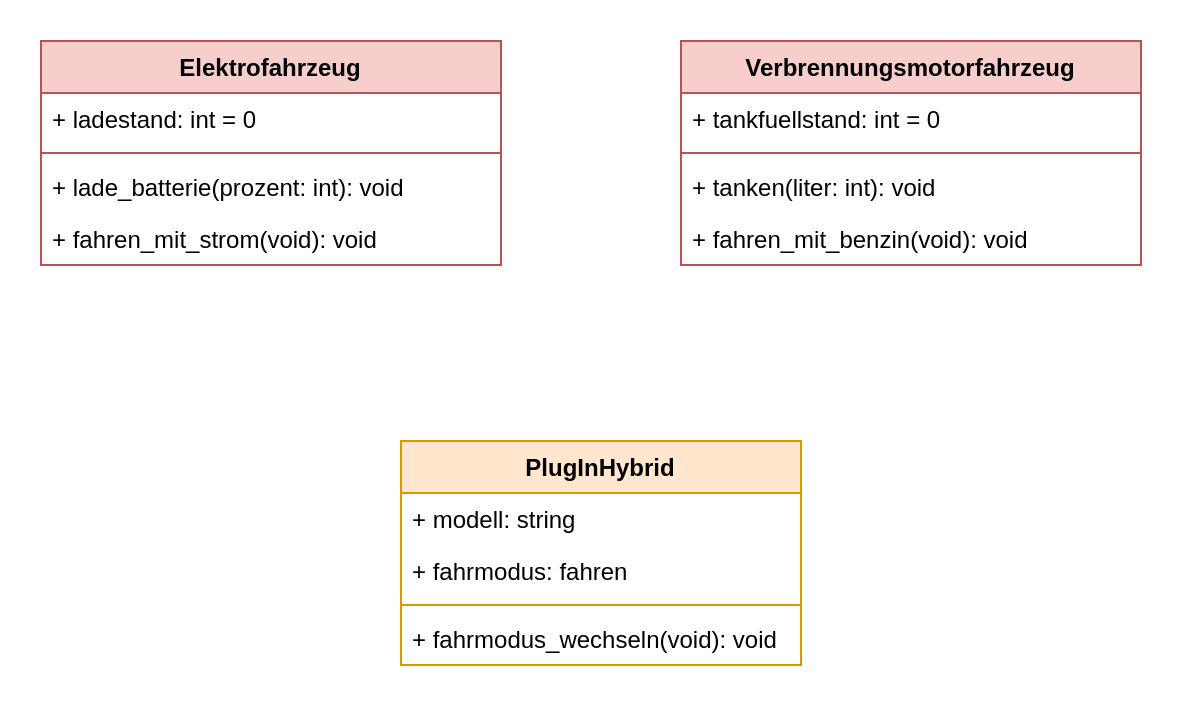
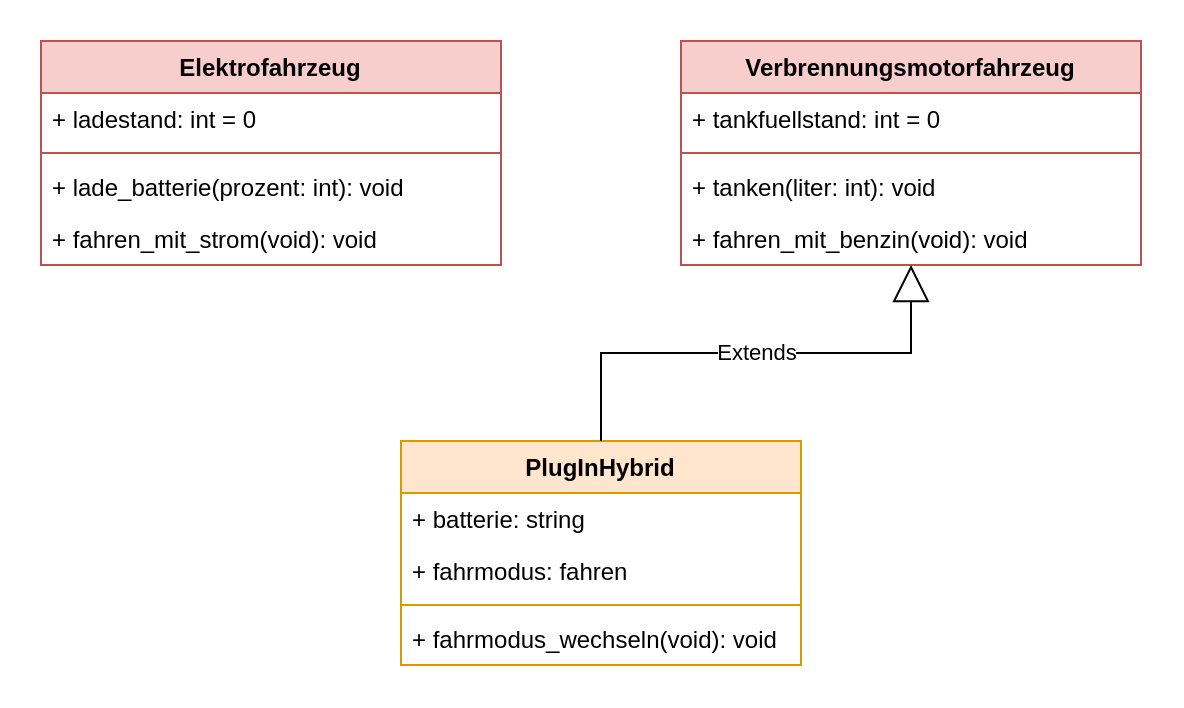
  <mxCell id="0" />
  <mxCell id="1" parent="0" />
  <mxCell id="2" value="Elektrofahrzeug" style="swimlane;fontStyle=1;align=center;verticalAlign=top;childLayout=stackLayout;horizontal=1;startSize=26;horizontalStack=0;resizeParent=1;resizeParentMax=0;resizeLast=0;collapsible=1;marginBottom=0;whiteSpace=wrap;html=1;fillColor=#f8cecc;strokeColor=#b85450;" parent="1" vertex="1"><mxGeometry x="20" y="20" width="230" height="112" as="geometry" /></mxCell>
  <mxCell id="3" value="&lt;div&gt;+ ladestand: int = 0&lt;/div&gt;" style="text;strokeColor=none;fillColor=none;align=left;verticalAlign=top;spacingLeft=4;spacingRight=4;overflow=hidden;rotatable=0;points=[[0,0.5],[1,0.5]];portConstraint=eastwest;whiteSpace=wrap;html=1;" parent="2" vertex="1"><mxGeometry y="26" width="230" height="26" as="geometry" /></mxCell>
  <mxCell id="4" value="" style="line;strokeWidth=1;fillColor=none;align=left;verticalAlign=middle;spacingTop=-1;spacingLeft=3;spacingRight=3;rotatable=0;labelPosition=right;points=[];portConstraint=eastwest;strokeColor=inherit;" parent="2" vertex="1"><mxGeometry y="52" width="230" height="8" as="geometry" /></mxCell>
  <mxCell id="5" value="+ lade_batterie(prozent: int): void" style="text;strokeColor=none;fillColor=none;align=left;verticalAlign=top;spacingLeft=4;spacingRight=4;overflow=hidden;rotatable=0;points=[[0,0.5],[1,0.5]];portConstraint=eastwest;whiteSpace=wrap;html=1;" parent="2" vertex="1"><mxGeometry y="60" width="230" height="26" as="geometry" /></mxCell>
  <mxCell id="6" value="+ fahren_mit_strom(void): void" style="text;strokeColor=none;fillColor=none;align=left;verticalAlign=top;spacingLeft=4;spacingRight=4;overflow=hidden;rotatable=0;points=[[0,0.5],[1,0.5]];portConstraint=eastwest;whiteSpace=wrap;html=1;" parent="2" vertex="1"><mxGeometry y="86" width="230" height="26" as="geometry" /></mxCell>
  <mxCell id="7" value="PlugInHybrid" style="swimlane;fontStyle=1;align=center;verticalAlign=top;childLayout=stackLayout;horizontal=1;startSize=26;horizontalStack=0;resizeParent=1;resizeParentMax=0;resizeLast=0;collapsible=1;marginBottom=0;whiteSpace=wrap;html=1;fillColor=#ffe6cc;strokeColor=#d79b00;" parent="1" vertex="1"><mxGeometry x="200" y="220" width="200" height="112" as="geometry"><mxRectangle x="190" y="280" width="70" height="30" as="alternateBounds" /></mxGeometry></mxCell>
- <mxCell id="8" value="&lt;div&gt;+ modell: string&lt;/div&gt;" style="text;strokeColor=none;fillColor=none;align=left;verticalAlign=top;spacingLeft=4;spacingRight=4;overflow=hidden;rotatable=0;points=[[0,0.5],[1,0.5]];portConstraint=eastwest;whiteSpace=wrap;html=1;" parent="7" vertex="1"><mxGeometry y="26" width="200" height="26" as="geometry" /></mxCell>
+ <mxCell id="8" value="&lt;div&gt;+ batterie: string&lt;/div&gt;" style="text;strokeColor=none;fillColor=none;align=left;verticalAlign=top;spacingLeft=4;spacingRight=4;overflow=hidden;rotatable=0;points=[[0,0.5],[1,0.5]];portConstraint=eastwest;whiteSpace=wrap;html=1;" parent="7" vertex="1"><mxGeometry y="26" width="200" height="26" as="geometry" /></mxCell>
  <mxCell id="9" value="&lt;div&gt;+ fahrmodus: fahren&lt;/div&gt;" style="text;strokeColor=none;fillColor=none;align=left;verticalAlign=top;spacingLeft=4;spacingRight=4;overflow=hidden;rotatable=0;points=[[0,0.5],[1,0.5]];portConstraint=eastwest;whiteSpace=wrap;html=1;" vertex="1" parent="7"><mxGeometry y="52" width="200" height="26" as="geometry" /></mxCell>
  <mxCell id="10" value="" style="line;strokeWidth=1;fillColor=none;align=left;verticalAlign=middle;spacingTop=-1;spacingLeft=3;spacingRight=3;rotatable=0;labelPosition=right;points=[];portConstraint=eastwest;strokeColor=inherit;" parent="7" vertex="1"><mxGeometry y="78" width="200" height="8" as="geometry" /></mxCell>
  <mxCell id="11" value="+ fahrmodus_wechseln(void): void" style="text;strokeColor=none;fillColor=none;align=left;verticalAlign=top;spacingLeft=4;spacingRight=4;overflow=hidden;rotatable=0;points=[[0,0.5],[1,0.5]];portConstraint=eastwest;whiteSpace=wrap;html=1;" parent="7" vertex="1"><mxGeometry y="86" width="200" height="26" as="geometry" /></mxCell>
  <mxCell id="12" value="Verbrennungsmotorfahrzeug" style="swimlane;fontStyle=1;align=center;verticalAlign=top;childLayout=stackLayout;horizontal=1;startSize=26;horizontalStack=0;resizeParent=1;resizeParentMax=0;resizeLast=0;collapsible=1;marginBottom=0;whiteSpace=wrap;html=1;fillColor=#f8cecc;strokeColor=#b85450;" parent="1" vertex="1"><mxGeometry x="340" y="20" width="230" height="112" as="geometry" /></mxCell>
  <mxCell id="13" value="&lt;div&gt;+ tankfuellstand: int = 0&lt;/div&gt;" style="text;strokeColor=none;fillColor=none;align=left;verticalAlign=top;spacingLeft=4;spacingRight=4;overflow=hidden;rotatable=0;points=[[0,0.5],[1,0.5]];portConstraint=eastwest;whiteSpace=wrap;html=1;" parent="12" vertex="1"><mxGeometry y="26" width="230" height="26" as="geometry" /></mxCell>
  <mxCell id="14" value="" style="line;strokeWidth=1;fillColor=none;align=left;verticalAlign=middle;spacingTop=-1;spacingLeft=3;spacingRight=3;rotatable=0;labelPosition=right;points=[];portConstraint=eastwest;strokeColor=inherit;" parent="12" vertex="1"><mxGeometry y="52" width="230" height="8" as="geometry" /></mxCell>
  <mxCell id="15" value="+ tanken(liter: int): void" style="text;strokeColor=none;fillColor=none;align=left;verticalAlign=top;spacingLeft=4;spacingRight=4;overflow=hidden;rotatable=0;points=[[0,0.5],[1,0.5]];portConstraint=eastwest;whiteSpace=wrap;html=1;" parent="12" vertex="1"><mxGeometry y="60" width="230" height="26" as="geometry" /></mxCell>
  <mxCell id="16" value="+ fahren_mit_benzin(void): void" style="text;strokeColor=none;fillColor=none;align=left;verticalAlign=top;spacingLeft=4;spacingRight=4;overflow=hidden;rotatable=0;points=[[0,0.5],[1,0.5]];portConstraint=eastwest;whiteSpace=wrap;html=1;" parent="12" vertex="1"><mxGeometry y="86" width="230" height="26" as="geometry" /></mxCell>
+ <mxCell id="17" value="Extends" style="endArrow=block;endSize=16;endFill=0;html=1;rounded=0;exitX=0.5;exitY=0;exitDx=0;exitDy=0;edgeStyle=orthogonalEdgeStyle;entryX=0.5;entryY=1;entryDx=0;entryDy=0;" parent="1" source="7" target="12" edge="1"><mxGeometry width="160" relative="1" as="geometry"><mxPoint x="310" y="230" as="sourcePoint" /><mxPoint x="145" y="142" as="targetPoint" /></mxGeometry></mxCell>
